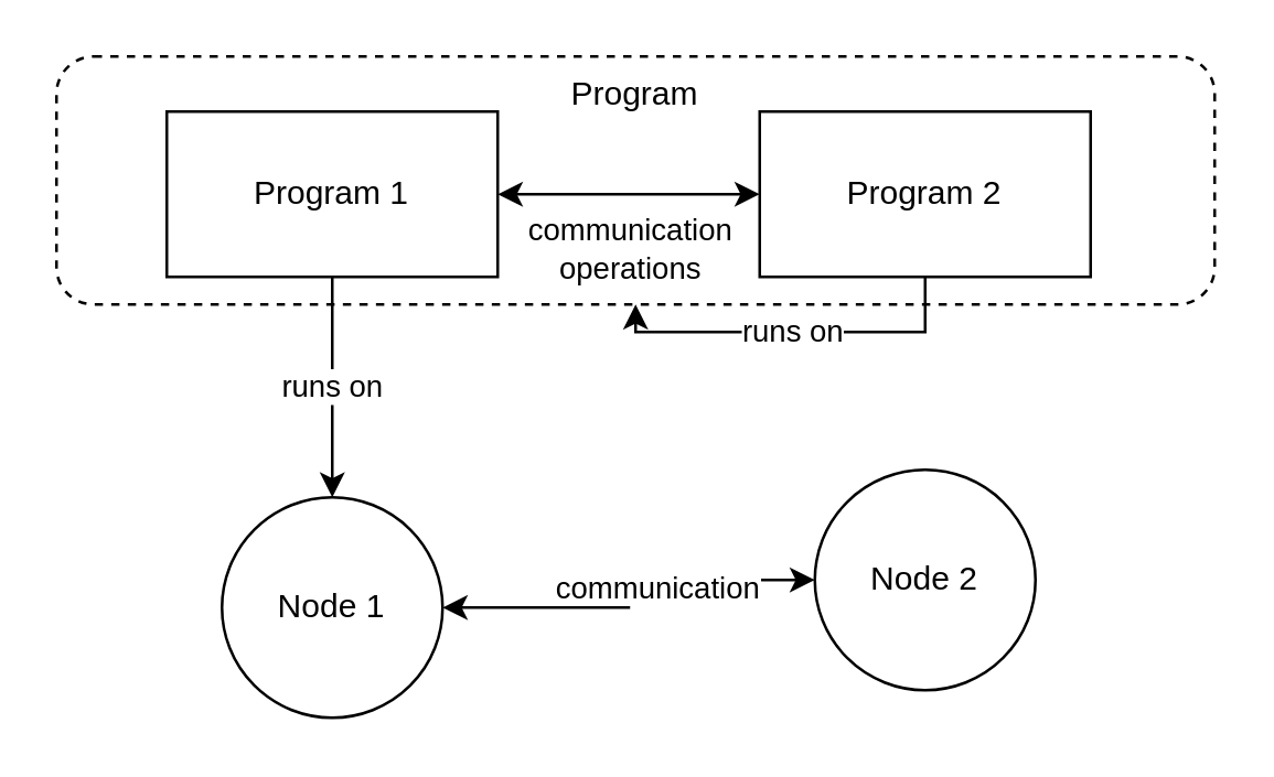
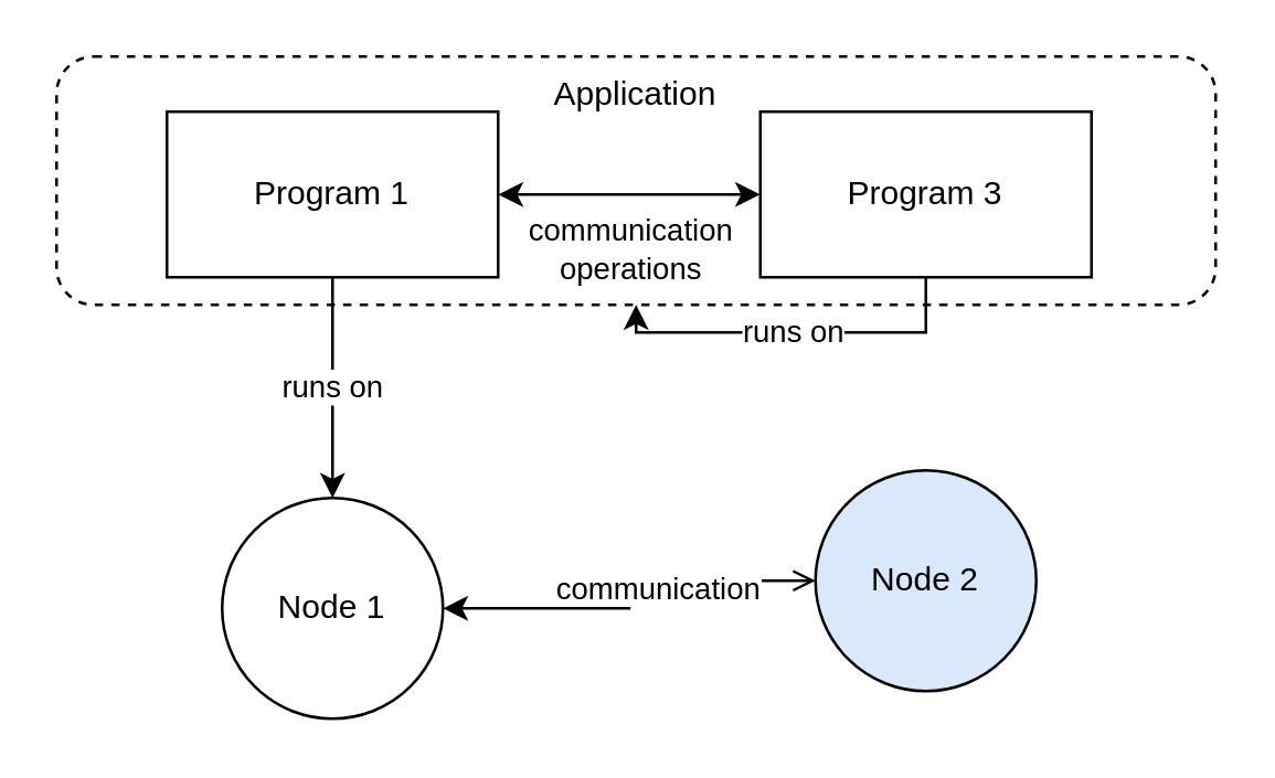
  <mxCell id="0" />
  <mxCell id="1" parent="0" />
- <mxCell id="2" value="Program" style="rounded=1;whiteSpace=wrap;html=1;fillColor=none;dashed=1;verticalAlign=top;" parent="1" vertex="1"><mxGeometry x="20" y="20" width="420" height="90" as="geometry" /></mxCell>
+ <mxCell id="2" value="Application" style="rounded=1;whiteSpace=wrap;html=1;fillColor=none;dashed=1;verticalAlign=top;" parent="1" vertex="1"><mxGeometry x="20" y="20" width="420" height="90" as="geometry" /></mxCell>
  <mxCell id="3" value="runs on" style="edgeStyle=orthogonalEdgeStyle;rounded=0;orthogonalLoop=1;jettySize=auto;html=1;exitX=0.5;exitY=1;exitDx=0;exitDy=0;entryX=0.5;entryY=0;entryDx=0;entryDy=0;" parent="1" source="5" target="9" edge="1"><mxGeometry relative="1" as="geometry" /></mxCell>
  <mxCell id="4" value="communication&lt;br&gt;operations" style="edgeStyle=orthogonalEdgeStyle;rounded=0;orthogonalLoop=1;jettySize=auto;html=1;exitX=1;exitY=0.5;exitDx=0;exitDy=0;startArrow=classic;startFill=1;" parent="1" source="5" target="7" edge="1"><mxGeometry y="-20" relative="1" as="geometry"><mxPoint as="offset" /></mxGeometry></mxCell>
  <mxCell id="5" value="Program 1" style="rounded=0;whiteSpace=wrap;html=1;" parent="1" vertex="1"><mxGeometry x="60" y="40" width="120" height="60" as="geometry" /></mxCell>
  <mxCell id="6" value="runs on" style="edgeStyle=orthogonalEdgeStyle;rounded=0;orthogonalLoop=1;jettySize=auto;html=1;exitX=0.5;exitY=1;exitDx=0;exitDy=0;" parent="1" source="7" target="2" edge="1"><mxGeometry relative="1" as="geometry" /></mxCell>
- <mxCell id="7" value="Program 2" style="rounded=0;whiteSpace=wrap;html=1;" parent="1" vertex="1"><mxGeometry x="275" y="40" width="120" height="60" as="geometry" /></mxCell>
- <mxCell id="8" value="communication" style="edgeStyle=orthogonalEdgeStyle;rounded=0;orthogonalLoop=1;jettySize=auto;html=1;exitX=1;exitY=0.5;exitDx=0;exitDy=0;entryX=0;entryY=0.5;entryDx=0;entryDy=0;startArrow=classic;startFill=1;" parent="1" source="9" target="10" edge="1"><mxGeometry x="0.037" y="-10" relative="1" as="geometry"><mxPoint as="offset" /></mxGeometry></mxCell>
+ <mxCell id="7" value="Program 3" style="rounded=0;whiteSpace=wrap;html=1;" parent="1" vertex="1"><mxGeometry x="275" y="40" width="120" height="60" as="geometry" /></mxCell>
+ <mxCell id="8" value="communication" style="edgeStyle=orthogonalEdgeStyle;rounded=0;orthogonalLoop=1;jettySize=auto;html=1;exitX=1;exitY=0.5;exitDx=0;exitDy=0;entryX=0;entryY=0.5;entryDx=0;entryDy=0;startArrow=classic;startFill=1;endArrow=open;" parent="1" source="9" target="10" edge="1"><mxGeometry x="0.037" y="-10" relative="1" as="geometry"><mxPoint as="offset" /></mxGeometry></mxCell>
  <mxCell id="9" value="Node 1" style="ellipse;whiteSpace=wrap;html=1;aspect=fixed;" parent="1" vertex="1"><mxGeometry x="80" y="180" width="80" height="80" as="geometry" /></mxCell>
- <mxCell id="10" value="Node 2" style="ellipse;whiteSpace=wrap;html=1;aspect=fixed;" parent="1" vertex="1"><mxGeometry x="295" y="170" width="80" height="80" as="geometry" /></mxCell>
+ <mxCell id="10" value="Node 2" style="ellipse;whiteSpace=wrap;html=1;aspect=fixed;fillColor=#dae8fc;" parent="1" vertex="1"><mxGeometry x="295" y="170" width="80" height="80" as="geometry" /></mxCell>
